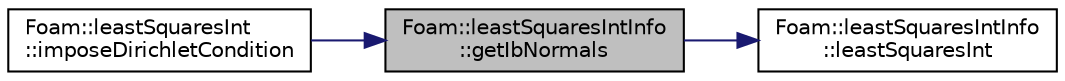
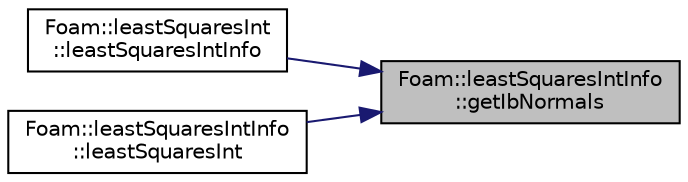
  digraph {
    rankdir=RL
    node [color=black fillcolor=white fontname=Helvetica fontsize=10 shape=record style=filled]
    edge [color=midnightblue dir=back fontname=Helvetica fontsize=10 labelfontname=Helvetica labelfontsize=10 style=solid]
    n1 [fillcolor=grey75 fontcolor=black height=0.2 label="Foam::leastSquaresIntInfo\l::getIbNormals" width=0.4]
-   n2 [height=0.2 label="Foam::leastSquaresInt\l::imposeDirichletCondition" width=0.4]
+   n2 [height=0.2 label="Foam::leastSquaresInt\l::leastSquaresIntInfo" width=0.4]
    n3 [height=0.2 label="Foam::leastSquaresIntInfo\l::leastSquaresInt" width=0.4]
    n1 -> n2
-   n3 -> n1
+   n1 -> n3
  }
